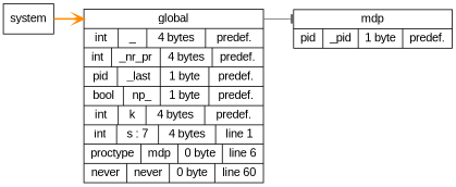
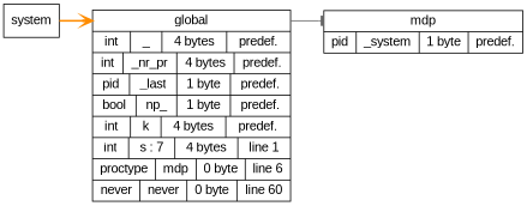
  digraph {
    fontname="Liberation Sans"
    rankdir=LR
    node [fontname="Liberation Sans" shape=record]
    edge [fontname="Liberation Sans" headport=f0 tailport=f0]
    n1 [label="<f0> system"]
    n2 [label="<f0> global | { <93824994282752> int|_| 4 bytes | predef. } | { <93824994283024> int|_nr_pr| 4 bytes | predef. } | { <93824994283184> pid|_last| 1 byte | predef. } | { <93824994283344> bool|np_| 1 byte | predef. } | { <93824994283504> int|k| 4 bytes | predef. } | { <93824994283872> int|s : 7| 4 bytes | line 1 } | { <93824994358144> proctype|mdp| 0 byte | line 6 } | { <93824994363360> never|never| 0 byte | line 60 }"]
-   n3 [label="<f0> mdp | { <93824994284528> pid|_pid| 1 byte | predef. }"]
+   n3 [label="<f0> mdp | { <93824994284528> pid|_system| 1 byte | predef. }"]
    n1 -> n2 [arrowhead=vee color=darkorange style=bold]
    n2 -> n3 [arrowhead=tee color=gray40 style=solid]
  }
